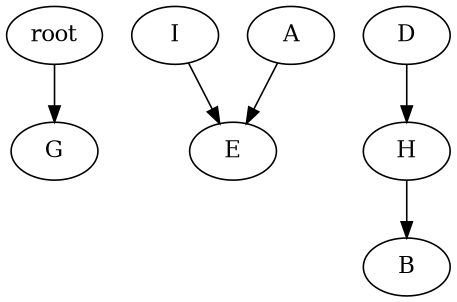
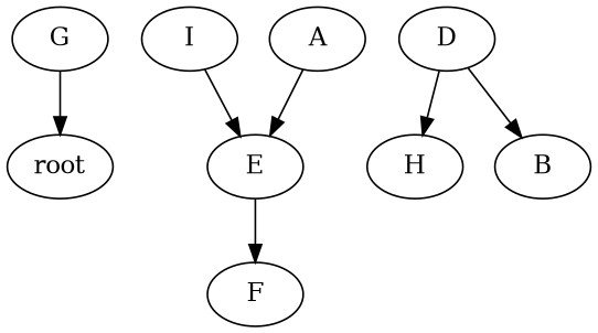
  strict digraph {
    n1 [label=root]
    n2 [label=G]
    n3 [label=I]
    n4 [label=E]
+   n5 [label=F]
    n6 [label=D]
    n7 [label=H]
    n8 [label=B]
    n9 [label=A]
-   n1 -> n2
+   n2 -> n1
    n3 -> n4
+   n4 -> n5
    n6 -> n7
-   n7 -> n8
+   n6 -> n8
    n9 -> n4
  }
